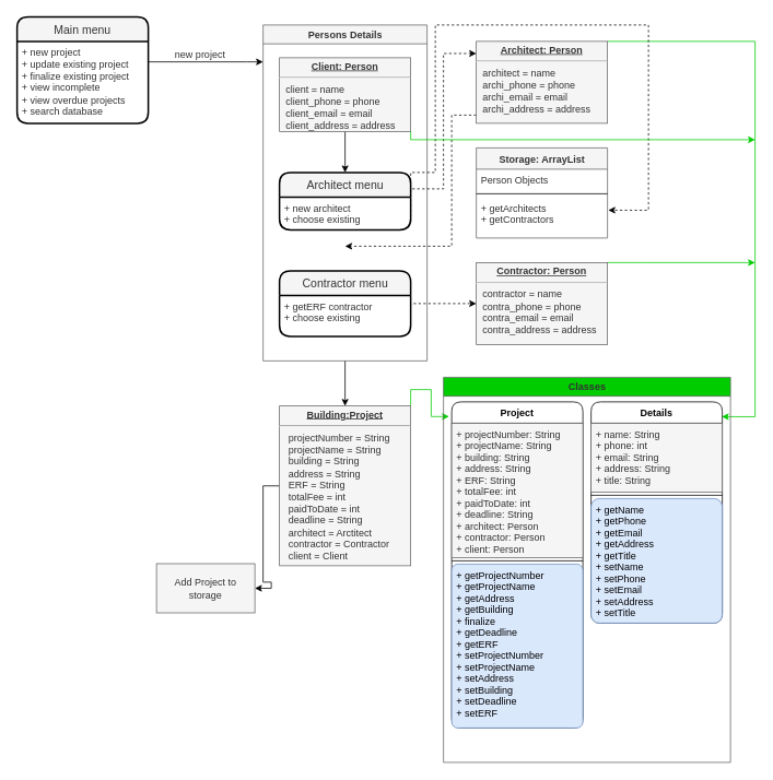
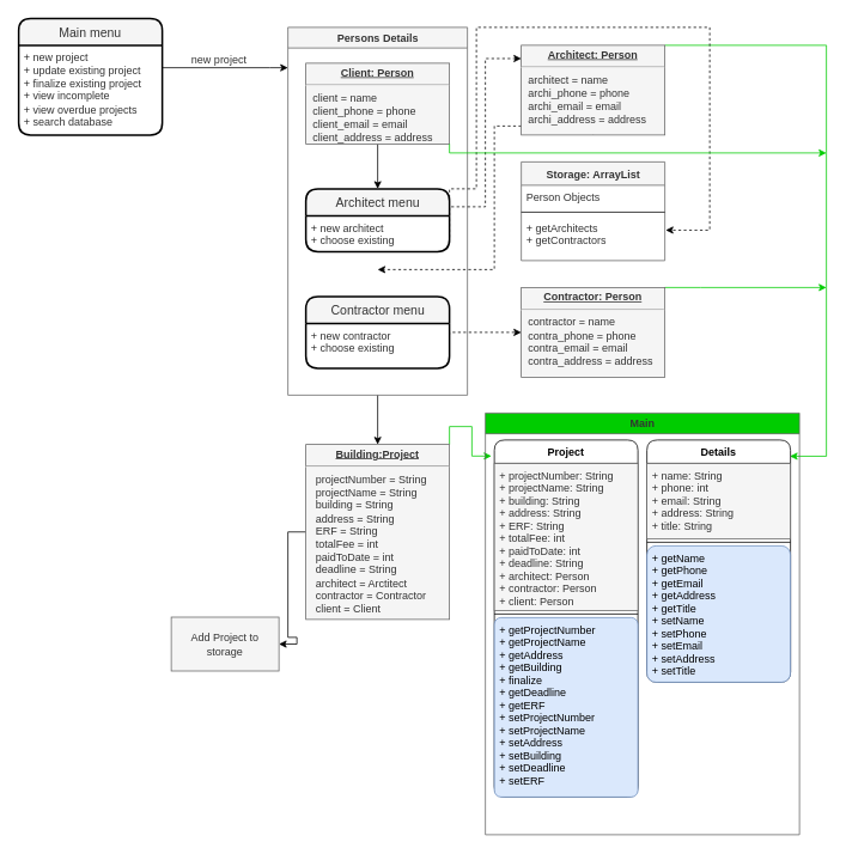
  <mxCell id="0" />
  <mxCell id="1" parent="0" />
  <mxCell id="2" value="Main menu" style="swimlane;childLayout=stackLayout;horizontal=1;startSize=30;horizontalStack=0;rounded=1;fontSize=14;fontStyle=0;strokeWidth=2;resizeParent=0;resizeLast=1;shadow=0;dashed=0;align=center;fontFamily=Helvetica;fontColor=#333333;fillColor=#f5f5f5;gradientColor=none;spacingTop=0;" parent="1" vertex="1"><mxGeometry x="20" y="20" width="160" height="130" as="geometry" /></mxCell>
  <mxCell id="3" value="+ new project&lt;br&gt;+ update existing project&lt;br&gt;+ finalize existing project&lt;br&gt;+ view incomplete&lt;br&gt;+ view overdue projects&lt;br&gt;+ search database&lt;br&gt;" style="align=left;strokeColor=none;fillColor=none;spacingLeft=4;fontSize=12;verticalAlign=top;resizable=0;rotatable=0;part=1;rounded=0;fontFamily=Helvetica;fontColor=#333333;spacingTop=0;spacing=2;html=1;" parent="2" vertex="1"><mxGeometry y="30" width="160" height="100" as="geometry" /></mxCell>
  <mxCell id="4" style="edgeStyle=orthogonalEdgeStyle;rounded=0;orthogonalLoop=1;jettySize=auto;html=1;exitX=0.5;exitY=1;exitDx=0;exitDy=0;entryX=0.5;entryY=0;entryDx=0;entryDy=0;fontFamily=Helvetica;fontSize=12;fontColor=#333333;" parent="1" source="5" target="28" edge="1"><mxGeometry relative="1" as="geometry" /></mxCell>
  <mxCell id="5" value="Persons Details" style="swimlane;rounded=0;fontFamily=Helvetica;fontSize=12;fontColor=#333333;strokeColor=#666666;fillColor=#f5f5f5;gradientColor=none;html=1;" parent="1" vertex="1"><mxGeometry x="320" y="30" width="200" height="410" as="geometry" /></mxCell>
  <mxCell id="6" style="edgeStyle=orthogonalEdgeStyle;rounded=0;orthogonalLoop=1;jettySize=auto;html=1;exitX=0.5;exitY=1;exitDx=0;exitDy=0;entryX=0.5;entryY=0;entryDx=0;entryDy=0;fontFamily=Helvetica;fontSize=12;fontColor=#333333;startSize=26;" parent="5" source="7" target="8" edge="1"><mxGeometry relative="1" as="geometry" /></mxCell>
  <mxCell id="7" value="&lt;p style=&quot;margin:0px;margin-top:4px;text-align:center;text-decoration:underline;&quot;&gt;&lt;b&gt;Client: Person&lt;/b&gt;&lt;/p&gt;&lt;hr&gt;&lt;p style=&quot;margin:0px;margin-left:8px;&quot;&gt;client = name&lt;br&gt;client_phone = phone&lt;br&gt;client_email = email&lt;/p&gt;&lt;p style=&quot;margin:0px;margin-left:8px;&quot;&gt;client_address = address&lt;/p&gt;" style="verticalAlign=top;align=left;overflow=fill;fontSize=12;fontFamily=Helvetica;html=1;rounded=0;fontColor=#333333;strokeColor=#666666;fillColor=#f5f5f5;gradientColor=none;" parent="5" vertex="1"><mxGeometry x="20" y="40" width="160" height="90" as="geometry" /></mxCell>
  <mxCell id="8" value="Architect menu" style="swimlane;childLayout=stackLayout;horizontal=1;startSize=30;horizontalStack=0;rounded=1;fontSize=14;fontStyle=0;strokeWidth=2;resizeParent=0;resizeLast=1;shadow=0;dashed=0;align=center;fontFamily=Helvetica;fontColor=#333333;fillColor=#f5f5f5;gradientColor=none;html=1;" parent="5" vertex="1"><mxGeometry x="20" y="180" width="160" height="70" as="geometry" /></mxCell>
  <mxCell id="9" value="+ new architect&lt;br&gt;+ choose existing" style="align=left;strokeColor=none;fillColor=none;spacingLeft=4;fontSize=12;verticalAlign=top;resizable=0;rotatable=0;part=1;rounded=0;fontFamily=Helvetica;fontColor=#333333;html=1;" parent="8" vertex="1"><mxGeometry y="30" width="160" height="40" as="geometry" /></mxCell>
  <mxCell id="10" value="Contractor menu" style="swimlane;childLayout=stackLayout;horizontal=1;startSize=30;horizontalStack=0;rounded=1;fontSize=14;fontStyle=0;strokeWidth=2;resizeParent=0;resizeLast=1;shadow=0;dashed=0;align=center;fontFamily=Helvetica;fontColor=#333333;fillColor=#f5f5f5;gradientColor=none;html=1;" parent="5" vertex="1"><mxGeometry x="20" y="300" width="160" height="80" as="geometry" /></mxCell>
- <mxCell id="11" value="+ getERF contractor&lt;br&gt;+ choose existing" style="align=left;strokeColor=none;fillColor=none;spacingLeft=4;fontSize=12;verticalAlign=top;resizable=0;rotatable=0;part=1;rounded=0;fontFamily=Helvetica;fontColor=#333333;html=1;" parent="10" vertex="1"><mxGeometry y="30" width="160" height="50" as="geometry" /></mxCell>
+ <mxCell id="11" value="+ new contractor&lt;br&gt;+ choose existing" style="align=left;strokeColor=none;fillColor=none;spacingLeft=4;fontSize=12;verticalAlign=top;resizable=0;rotatable=0;part=1;rounded=0;fontFamily=Helvetica;fontColor=#333333;html=1;" parent="10" vertex="1"><mxGeometry y="30" width="160" height="50" as="geometry" /></mxCell>
  <mxCell id="12" style="edgeStyle=orthogonalEdgeStyle;rounded=0;orthogonalLoop=1;jettySize=auto;html=1;exitX=0.5;exitY=1;exitDx=0;exitDy=0;dashed=1;fontFamily=Helvetica;fontSize=12;fontColor=#333333;startSize=26;" parent="1" source="14" edge="1"><mxGeometry relative="1" as="geometry"><mxPoint x="420" y="300" as="targetPoint" /><Array as="points"><mxPoint x="550" y="140" /><mxPoint x="550" y="300" /></Array></mxGeometry></mxCell>
  <mxCell id="13" style="edgeStyle=orthogonalEdgeStyle;rounded=0;orthogonalLoop=1;jettySize=auto;html=1;exitX=1;exitY=0;exitDx=0;exitDy=0;entryX=0.996;entryY=0.067;entryDx=0;entryDy=0;entryPerimeter=0;fontFamily=Helvetica;fontSize=12;fontColor=#333333;strokeColor=#00CC00;" parent="1" source="14" target="35" edge="1"><mxGeometry relative="1" as="geometry"><Array as="points"><mxPoint x="920" y="50" /><mxPoint x="920" y="508" /></Array></mxGeometry></mxCell>
  <mxCell id="14" value="&lt;p style=&quot;margin:0px;margin-top:4px;text-align:center;text-decoration:underline;&quot;&gt;&lt;b&gt;Architect: Person&lt;/b&gt;&lt;/p&gt;&lt;hr&gt;&lt;p style=&quot;margin: 0px 0px 0px 8px;&quot;&gt;architect = name&lt;br&gt;archi_phone = phone&lt;br&gt;archi_email = email&lt;/p&gt;&lt;p style=&quot;margin: 0px 0px 0px 8px;&quot;&gt;archi_address = address&lt;/p&gt;" style="verticalAlign=top;align=left;overflow=fill;fontSize=12;fontFamily=Helvetica;html=1;rounded=0;fontColor=#333333;strokeColor=#666666;fillColor=#f5f5f5;gradientColor=none;" parent="1" vertex="1"><mxGeometry x="580" y="50" width="160" height="100" as="geometry" /></mxCell>
  <mxCell id="15" style="edgeStyle=orthogonalEdgeStyle;rounded=0;orthogonalLoop=1;jettySize=auto;html=1;exitX=1;exitY=0;exitDx=0;exitDy=0;fontFamily=Helvetica;fontSize=12;fontColor=#333333;strokeColor=#00CC00;" parent="1" source="16" edge="1"><mxGeometry relative="1" as="geometry"><mxPoint x="920" y="320" as="targetPoint" /><Array as="points"><mxPoint x="780" y="320" /><mxPoint x="780" y="320" /></Array></mxGeometry></mxCell>
  <mxCell id="16" value="&lt;p style=&quot;margin:0px;margin-top:4px;text-align:center;text-decoration:underline;&quot;&gt;&lt;b&gt;Contractor: Person&lt;/b&gt;&lt;/p&gt;&lt;hr&gt;&lt;p style=&quot;margin: 0px 0px 0px 8px;&quot;&gt;contractor = name&lt;br&gt;contra_phone = phone&lt;br&gt;contra_email = email&lt;/p&gt;&lt;p style=&quot;margin: 0px 0px 0px 8px;&quot;&gt;contra_address = address&lt;/p&gt;" style="verticalAlign=top;align=left;overflow=fill;fontSize=12;fontFamily=Helvetica;html=1;rounded=0;fontColor=#333333;strokeColor=#666666;fillColor=#f5f5f5;gradientColor=none;" parent="1" vertex="1"><mxGeometry x="580" y="320" width="160" height="100" as="geometry" /></mxCell>
  <mxCell id="17" value="Storage: ArrayList" style="swimlane;fontStyle=1;align=center;verticalAlign=top;childLayout=stackLayout;horizontal=1;startSize=26;horizontalStack=0;resizeParent=1;resizeParentMax=0;resizeLast=0;collapsible=1;marginBottom=0;rounded=0;fontFamily=Helvetica;fontSize=12;fontColor=#333333;strokeColor=#666666;fillColor=#f5f5f5;gradientColor=none;html=1;" parent="1" vertex="1"><mxGeometry x="580" y="180" width="160" height="110" as="geometry" /></mxCell>
  <mxCell id="18" value="Person Objects" style="text;strokeColor=none;fillColor=none;align=left;verticalAlign=top;spacingLeft=4;spacingRight=4;overflow=hidden;rotatable=0;points=[[0,0.5],[1,0.5]];portConstraint=eastwest;rounded=0;fontFamily=Helvetica;fontSize=12;fontColor=#333333;html=1;" parent="17" vertex="1"><mxGeometry y="26" width="160" height="26" as="geometry" /></mxCell>
  <mxCell id="19" value="" style="line;strokeWidth=1;fillColor=none;align=left;verticalAlign=middle;spacingTop=-1;spacingLeft=3;spacingRight=3;rotatable=0;labelPosition=right;points=[];portConstraint=eastwest;rounded=0;fontFamily=Helvetica;fontSize=12;fontColor=#333333;html=1;" parent="17" vertex="1"><mxGeometry y="52" width="160" height="8" as="geometry" /></mxCell>
  <mxCell id="20" value="+ getArchitects&lt;br&gt;+ getContractors" style="text;strokeColor=none;fillColor=none;align=left;verticalAlign=top;spacingLeft=4;spacingRight=4;overflow=hidden;rotatable=0;points=[[0,0.5],[1,0.5]];portConstraint=eastwest;rounded=0;fontFamily=Helvetica;fontSize=12;fontColor=#333333;html=1;" parent="17" vertex="1"><mxGeometry y="60" width="160" height="50" as="geometry" /></mxCell>
  <mxCell id="21" style="edgeStyle=orthogonalEdgeStyle;rounded=0;orthogonalLoop=1;jettySize=auto;html=1;exitX=1;exitY=0.75;exitDx=0;exitDy=0;entryX=0;entryY=0.148;entryDx=0;entryDy=0;entryPerimeter=0;fontFamily=Helvetica;fontSize=12;fontColor=#333333;startSize=26;dashed=1;" parent="1" source="9" target="14" edge="1"><mxGeometry relative="1" as="geometry"><Array as="points"><mxPoint x="500" y="230" /><mxPoint x="540" y="230" /><mxPoint x="540" y="65" /></Array></mxGeometry></mxCell>
  <mxCell id="22" style="edgeStyle=orthogonalEdgeStyle;rounded=0;orthogonalLoop=1;jettySize=auto;html=1;exitX=1;exitY=0.25;exitDx=0;exitDy=0;entryX=0;entryY=0.5;entryDx=0;entryDy=0;fontFamily=Helvetica;fontSize=12;fontColor=#333333;startSize=26;dashed=1;" parent="1" source="11" target="16" edge="1"><mxGeometry relative="1" as="geometry"><Array as="points"><mxPoint x="500" y="370" /></Array></mxGeometry></mxCell>
  <mxCell id="23" style="edgeStyle=orthogonalEdgeStyle;rounded=0;orthogonalLoop=1;jettySize=auto;html=1;entryX=1.006;entryY=0.321;entryDx=0;entryDy=0;entryPerimeter=0;fontFamily=Helvetica;fontSize=12;fontColor=#333333;dashed=1;" parent="1" target="20" edge="1"><mxGeometry relative="1" as="geometry"><mxPoint x="500" y="220" as="sourcePoint" /><Array as="points"><mxPoint x="500" y="210" /><mxPoint x="530" y="210" /><mxPoint x="530" y="30" /><mxPoint x="790" y="30" /><mxPoint x="790" y="256" /></Array></mxGeometry></mxCell>
  <mxCell id="24" style="edgeStyle=orthogonalEdgeStyle;rounded=0;orthogonalLoop=1;jettySize=auto;html=1;exitX=1;exitY=0.25;exitDx=0;exitDy=0;fontFamily=Helvetica;fontSize=12;fontColor=#333333;" parent="1" source="3" edge="1"><mxGeometry relative="1" as="geometry"><mxPoint x="320" y="75" as="targetPoint" /><Array as="points"><mxPoint x="300" y="75" /><mxPoint x="300" y="75" /></Array></mxGeometry></mxCell>
  <mxCell id="25" value="new project" style="edgeLabel;html=1;align=center;verticalAlign=middle;resizable=0;points=[];fontSize=12;fontFamily=Helvetica;fontColor=#333333;" parent="24" vertex="1" connectable="0"><mxGeometry x="-0.118" y="-2" relative="1" as="geometry"><mxPoint y="-12" as="offset" /></mxGeometry></mxCell>
  <mxCell id="26" value="" style="edgeStyle=orthogonalEdgeStyle;rounded=0;orthogonalLoop=1;jettySize=auto;html=1;fontFamily=Helvetica;fontSize=12;fontColor=#333333;" parent="1" source="28" target="29" edge="1"><mxGeometry relative="1" as="geometry" /></mxCell>
  <mxCell id="27" style="edgeStyle=orthogonalEdgeStyle;rounded=0;orthogonalLoop=1;jettySize=auto;html=1;exitX=1;exitY=0;exitDx=0;exitDy=0;entryX=-0.02;entryY=0.045;entryDx=0;entryDy=0;entryPerimeter=0;fontFamily=Helvetica;fontSize=12;fontColor=#333333;strokeColor=#00CC00;" parent="1" source="28" target="31" edge="1"><mxGeometry relative="1" as="geometry" /></mxCell>
  <mxCell id="28" value="&lt;p style=&quot;margin:0px;margin-top:4px;text-align:center;text-decoration:underline;&quot;&gt;&lt;b&gt;Building:Project&lt;/b&gt;&lt;/p&gt;&lt;hr&gt;&lt;p style=&quot;margin:0px;margin-left:8px;&quot;&gt;&amp;nbsp;projectNumber = String&lt;br style=&quot;padding: 0px; margin: 0px;&quot;&gt;&amp;nbsp;projectName = String&lt;br style=&quot;padding: 0px; margin: 0px;&quot;&gt;&amp;nbsp;building = String&lt;br style=&quot;padding: 0px; margin: 0px;&quot;&gt;&amp;nbsp;address = String&lt;br style=&quot;padding: 0px; margin: 0px;&quot;&gt;&amp;nbsp;ERF = String&lt;br style=&quot;padding: 0px; margin: 0px;&quot;&gt;&amp;nbsp;totalFee = int&lt;br style=&quot;padding: 0px; margin: 0px;&quot;&gt;&amp;nbsp;paidToDate = int&lt;br style=&quot;padding: 0px; margin: 0px;&quot;&gt;&amp;nbsp;deadline = String&lt;br style=&quot;padding: 0px; margin: 0px;&quot;&gt;&amp;nbsp;architect = Arctitect&lt;br style=&quot;padding: 0px; margin: 0px;&quot;&gt;&amp;nbsp;contractor = Contractor&lt;br style=&quot;padding: 0px; margin: 0px;&quot;&gt;&amp;nbsp;client = Client&lt;/p&gt;&lt;div style=&quot;padding: 0px; margin: 0px;&quot;&gt;&lt;br style=&quot;padding: 0px; margin: 0px;&quot;&gt;&lt;/div&gt;" style="verticalAlign=top;align=left;overflow=fill;fontSize=12;fontFamily=Helvetica;html=1;rounded=0;fontColor=#333333;strokeColor=#666666;fillColor=#f5f5f5;gradientColor=none;" parent="1" vertex="1"><mxGeometry x="340" y="495" width="160" height="195" as="geometry" /></mxCell>
  <mxCell id="29" value="Add Project to storage" style="rounded=0;whiteSpace=wrap;html=1;fontFamily=Helvetica;fontSize=12;fontColor=#333333;strokeColor=#666666;fillColor=#f5f5f5;gradientColor=none;" parent="1" vertex="1"><mxGeometry x="190" y="687.5" width="120" height="60" as="geometry" /></mxCell>
- <mxCell id="30" value="Classes" style="swimlane;rounded=0;fontFamily=Helvetica;fontSize=12;fontColor=#333333;strokeColor=#666666;fillColor=#00CC00;gradientColor=none;html=1;" parent="1" vertex="1"><mxGeometry x="540" y="460" width="350" height="470" as="geometry" /></mxCell>
+ <mxCell id="30" value="Main" style="swimlane;rounded=0;fontFamily=Helvetica;fontSize=12;fontColor=#333333;strokeColor=#666666;fillColor=#00CC00;gradientColor=none;html=1;" parent="1" vertex="1"><mxGeometry x="540" y="460" width="350" height="470" as="geometry" /></mxCell>
  <mxCell id="31" value="Project" style="swimlane;fontStyle=1;align=center;verticalAlign=top;childLayout=stackLayout;horizontal=1;startSize=26;horizontalStack=0;resizeParent=1;resizeParentMax=0;resizeLast=0;collapsible=1;marginBottom=0;rounded=1;swimlaneLine=1;sketch=0;" parent="30" vertex="1"><mxGeometry x="10" y="30" width="160" height="398" as="geometry"><mxRectangle x="540" y="30" width="70" height="26" as="alternateBounds" /></mxGeometry></mxCell>
  <mxCell id="32" value="+ projectNumber: String&#10;+ projectName: String&#10;+ building: String&#10;+ address: String&#10;+ ERF: String&#10;+ totalFee: int&#10;+ paidToDate: int&#10;+ deadline: String&#10;+ architect: Person&#10;+ contractor: Person&#10;+ client: Person&#10;" style="text;strokeColor=#666666;fillColor=#f5f5f5;align=left;verticalAlign=top;spacingLeft=4;spacingRight=4;overflow=hidden;rotatable=0;points=[[0,0.5],[1,0.5]];portConstraint=eastwest;fontColor=#333333;rounded=0;glass=0;" parent="31" vertex="1"><mxGeometry y="26" width="160" height="164" as="geometry" /></mxCell>
  <mxCell id="33" value="" style="line;strokeWidth=1;fillColor=none;align=left;verticalAlign=middle;spacingTop=-1;spacingLeft=3;spacingRight=3;rotatable=0;labelPosition=right;points=[];portConstraint=eastwest;" parent="31" vertex="1"><mxGeometry y="190" width="160" height="8" as="geometry" /></mxCell>
  <mxCell id="34" value="+ getProjectNumber&#10;+ getProjectName&#10;+ getAddress&#10;+ getBuilding&#10;+ finalize&#10;+ getDeadline&#10;+ getERF&#10;+ setProjectNumber&#10;+ setProjectName&#10;+ setAddress&#10;+ setBuilding&#10;+ setDeadline&#10;+ setERF" style="text;strokeColor=#6c8ebf;fillColor=#dae8fc;align=left;verticalAlign=top;spacingLeft=4;spacingRight=4;overflow=hidden;rotatable=0;points=[[0,0.5],[1,0.5]];portConstraint=eastwest;rounded=1;arcSize=15;absoluteArcSize=1;" parent="31" vertex="1"><mxGeometry y="198" width="160" height="200" as="geometry" /></mxCell>
  <mxCell id="35" value="Details" style="swimlane;fontStyle=1;align=center;verticalAlign=top;childLayout=stackLayout;horizontal=1;startSize=26;horizontalStack=0;resizeParent=1;resizeParentMax=0;resizeLast=0;collapsible=1;marginBottom=0;rounded=1;fontFamily=Helvetica;fontSize=12;" parent="30" vertex="1"><mxGeometry x="180" y="30" width="160" height="270" as="geometry" /></mxCell>
  <mxCell id="36" value="+ name: String&#10;+ phone: int&#10;+ email: String&#10;+ address: String&#10;+ title: String" style="text;strokeColor=#666666;fillColor=#f5f5f5;align=left;verticalAlign=top;spacingLeft=4;spacingRight=4;overflow=hidden;rotatable=0;points=[[0,0.5],[1,0.5]];portConstraint=eastwest;rounded=0;fontFamily=Helvetica;fontSize=12;fontColor=#333333;" parent="35" vertex="1"><mxGeometry y="26" width="160" height="84" as="geometry" /></mxCell>
  <mxCell id="37" value="" style="line;strokeWidth=1;fillColor=none;align=left;verticalAlign=middle;spacingTop=-1;spacingLeft=3;spacingRight=3;rotatable=0;labelPosition=right;points=[];portConstraint=eastwest;rounded=1;fontFamily=Helvetica;fontSize=12;fontColor=default;" parent="35" vertex="1"><mxGeometry y="110" width="160" height="8" as="geometry" /></mxCell>
  <mxCell id="38" value="+ getName&#10;+ getPhone&#10;+ getEmail&#10;+ getAddress&#10;+ getTitle&#10;+ setName&#10;+ setPhone&#10;+ setEmail&#10;+ setAddress&#10;+ setTitle" style="text;strokeColor=#6c8ebf;fillColor=#dae8fc;align=left;verticalAlign=top;spacingLeft=4;spacingRight=4;overflow=hidden;rotatable=0;points=[[0,0.5],[1,0.5]];portConstraint=eastwest;rounded=1;fontFamily=Helvetica;fontSize=12;absoluteArcSize=1;" parent="35" vertex="1"><mxGeometry y="118" width="160" height="152" as="geometry" /></mxCell>
  <mxCell id="39" style="edgeStyle=orthogonalEdgeStyle;rounded=0;orthogonalLoop=1;jettySize=auto;html=1;exitX=1;exitY=1;exitDx=0;exitDy=0;fontFamily=Helvetica;fontSize=12;fontColor=#333333;strokeColor=#00CC00;" parent="1" source="7" edge="1"><mxGeometry relative="1" as="geometry"><mxPoint x="920" y="170" as="targetPoint" /><Array as="points"><mxPoint x="500" y="170" /><mxPoint x="920" y="170" /></Array></mxGeometry></mxCell>
